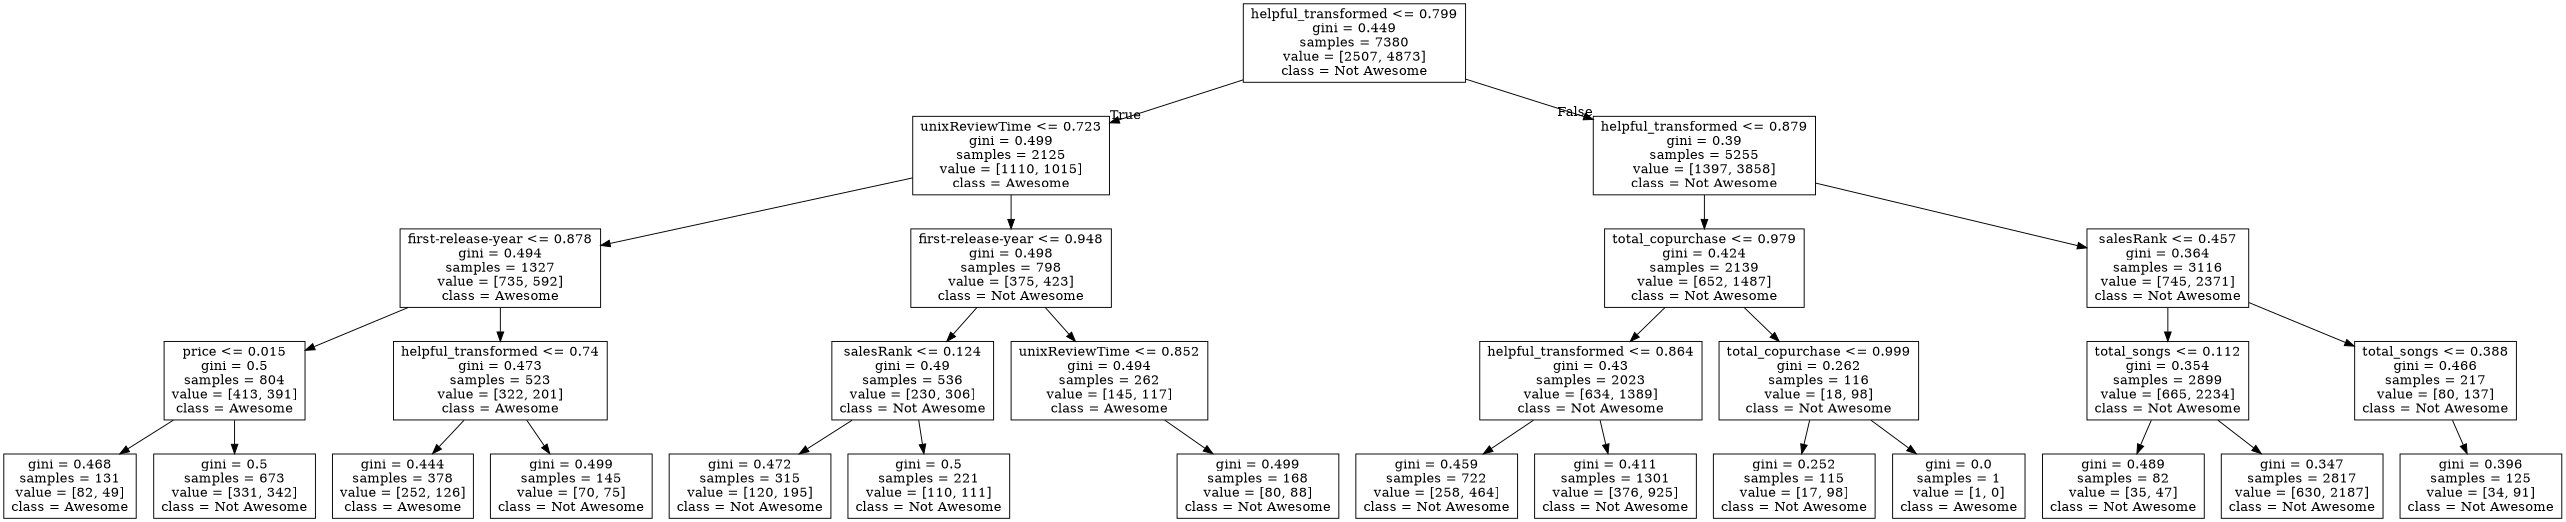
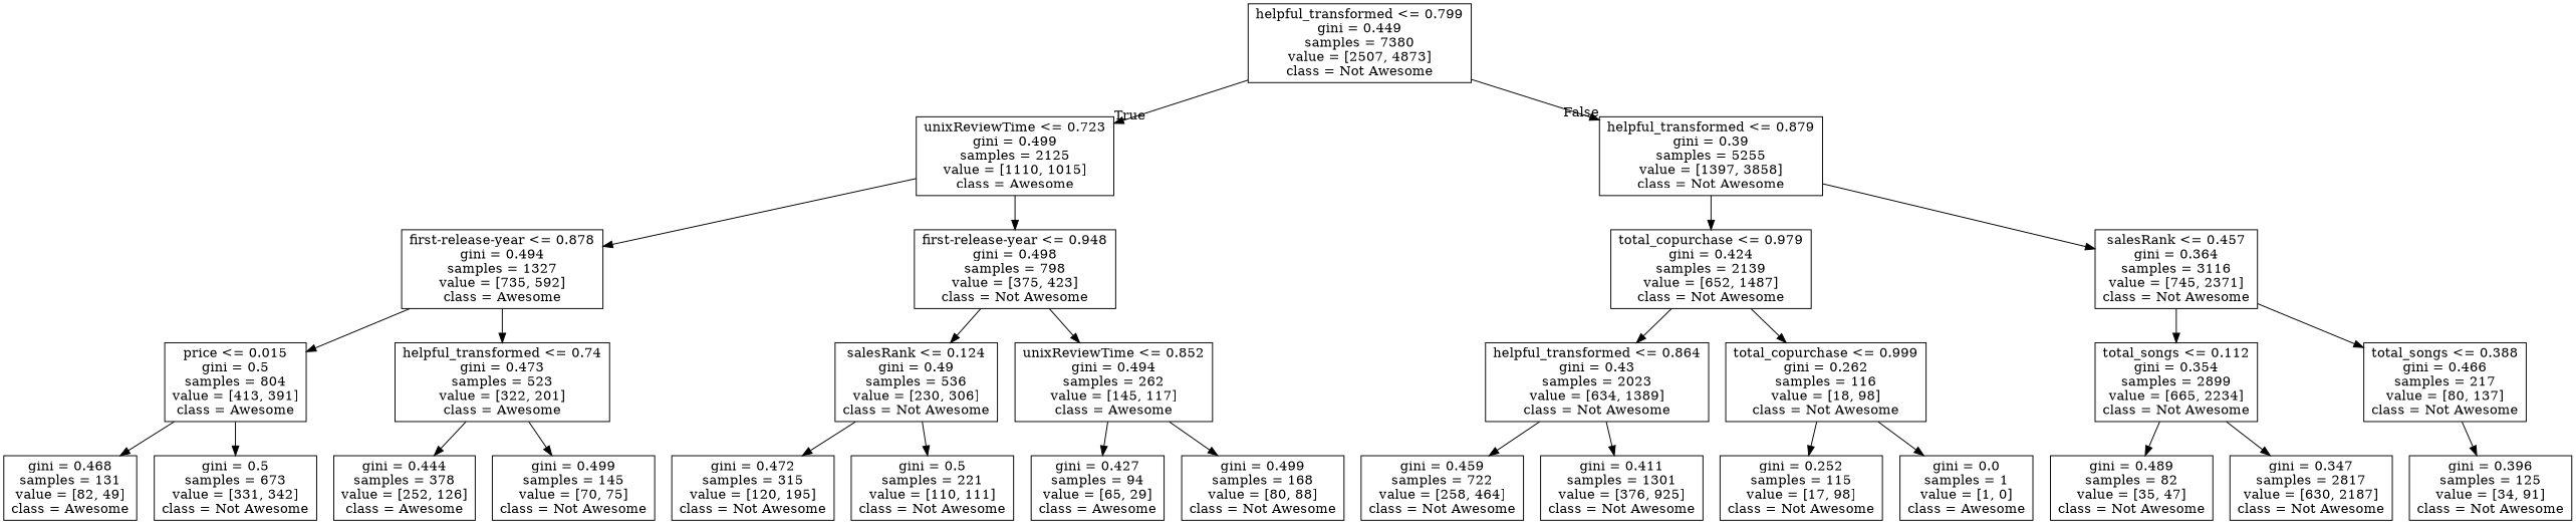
  digraph {
    node [shape=box]
    n1 [label="helpful_transformed <= 0.799\ngini = 0.449\nsamples = 7380\nvalue = [2507, 4873]\nclass = Not Awesome"]
    n2 [label="unixReviewTime <= 0.723\ngini = 0.499\nsamples = 2125\nvalue = [1110, 1015]\nclass = Awesome"]
    n3 [label="helpful_transformed <= 0.879\ngini = 0.39\nsamples = 5255\nvalue = [1397, 3858]\nclass = Not Awesome"]
    n4 [label="first-release-year <= 0.878\ngini = 0.494\nsamples = 1327\nvalue = [735, 592]\nclass = Awesome"]
    n5 [label="first-release-year <= 0.948\ngini = 0.498\nsamples = 798\nvalue = [375, 423]\nclass = Not Awesome"]
    n6 [label="total_copurchase <= 0.979\ngini = 0.424\nsamples = 2139\nvalue = [652, 1487]\nclass = Not Awesome"]
    n7 [label="salesRank <= 0.457\ngini = 0.364\nsamples = 3116\nvalue = [745, 2371]\nclass = Not Awesome"]
    n8 [label="price <= 0.015\ngini = 0.5\nsamples = 804\nvalue = [413, 391]\nclass = Awesome"]
    n9 [label="helpful_transformed <= 0.74\ngini = 0.473\nsamples = 523\nvalue = [322, 201]\nclass = Awesome"]
    n10 [label="salesRank <= 0.124\ngini = 0.49\nsamples = 536\nvalue = [230, 306]\nclass = Not Awesome"]
    n11 [label="unixReviewTime <= 0.852\ngini = 0.494\nsamples = 262\nvalue = [145, 117]\nclass = Awesome"]
    n12 [label="gini = 0.468\nsamples = 131\nvalue = [82, 49]\nclass = Awesome"]
    n13 [label="gini = 0.5\nsamples = 673\nvalue = [331, 342]\nclass = Not Awesome"]
    n14 [label="gini = 0.444\nsamples = 378\nvalue = [252, 126]\nclass = Awesome"]
    n15 [label="gini = 0.499\nsamples = 145\nvalue = [70, 75]\nclass = Not Awesome"]
    n16 [label="gini = 0.472\nsamples = 315\nvalue = [120, 195]\nclass = Not Awesome"]
    n17 [label="gini = 0.5\nsamples = 221\nvalue = [110, 111]\nclass = Not Awesome"]
+   n18 [label="gini = 0.427\nsamples = 94\nvalue = [65, 29]\nclass = Awesome"]
    n19 [label="gini = 0.499\nsamples = 168\nvalue = [80, 88]\nclass = Not Awesome"]
    n20 [label="helpful_transformed <= 0.864\ngini = 0.43\nsamples = 2023\nvalue = [634, 1389]\nclass = Not Awesome"]
    n21 [label="total_copurchase <= 0.999\ngini = 0.262\nsamples = 116\nvalue = [18, 98]\nclass = Not Awesome"]
    n22 [label="total_songs <= 0.112\ngini = 0.354\nsamples = 2899\nvalue = [665, 2234]\nclass = Not Awesome"]
    n23 [label="total_songs <= 0.388\ngini = 0.466\nsamples = 217\nvalue = [80, 137]\nclass = Not Awesome"]
    n24 [label="gini = 0.459\nsamples = 722\nvalue = [258, 464]\nclass = Not Awesome"]
    n25 [label="gini = 0.411\nsamples = 1301\nvalue = [376, 925]\nclass = Not Awesome"]
    n26 [label="gini = 0.252\nsamples = 115\nvalue = [17, 98]\nclass = Not Awesome"]
    n27 [label="gini = 0.0\nsamples = 1\nvalue = [1, 0]\nclass = Awesome"]
    n28 [label="gini = 0.489\nsamples = 82\nvalue = [35, 47]\nclass = Not Awesome"]
    n29 [label="gini = 0.347\nsamples = 2817\nvalue = [630, 2187]\nclass = Not Awesome"]
    n30 [label="gini = 0.396\nsamples = 125\nvalue = [34, 91]\nclass = Not Awesome"]
    n1 -> n2 [headlabel=True labelangle=45 labeldistance=2.5]
    n1 -> n3 [headlabel=False labelangle=-45 labeldistance=2.5]
    n2 -> n4
    n2 -> n5
    n3 -> n6
    n3 -> n7
    n4 -> n8
    n4 -> n9
    n5 -> n10
    n5 -> n11
    n6 -> n20
    n6 -> n21
    n7 -> n22
    n7 -> n23
    n8 -> n12
    n8 -> n13
    n9 -> n14
    n9 -> n15
    n10 -> n16
    n10 -> n17
+   n11 -> n18
    n11 -> n19
    n20 -> n24
    n20 -> n25
    n21 -> n26
    n21 -> n27
    n22 -> n28
    n22 -> n29
    n23 -> n30
  }
